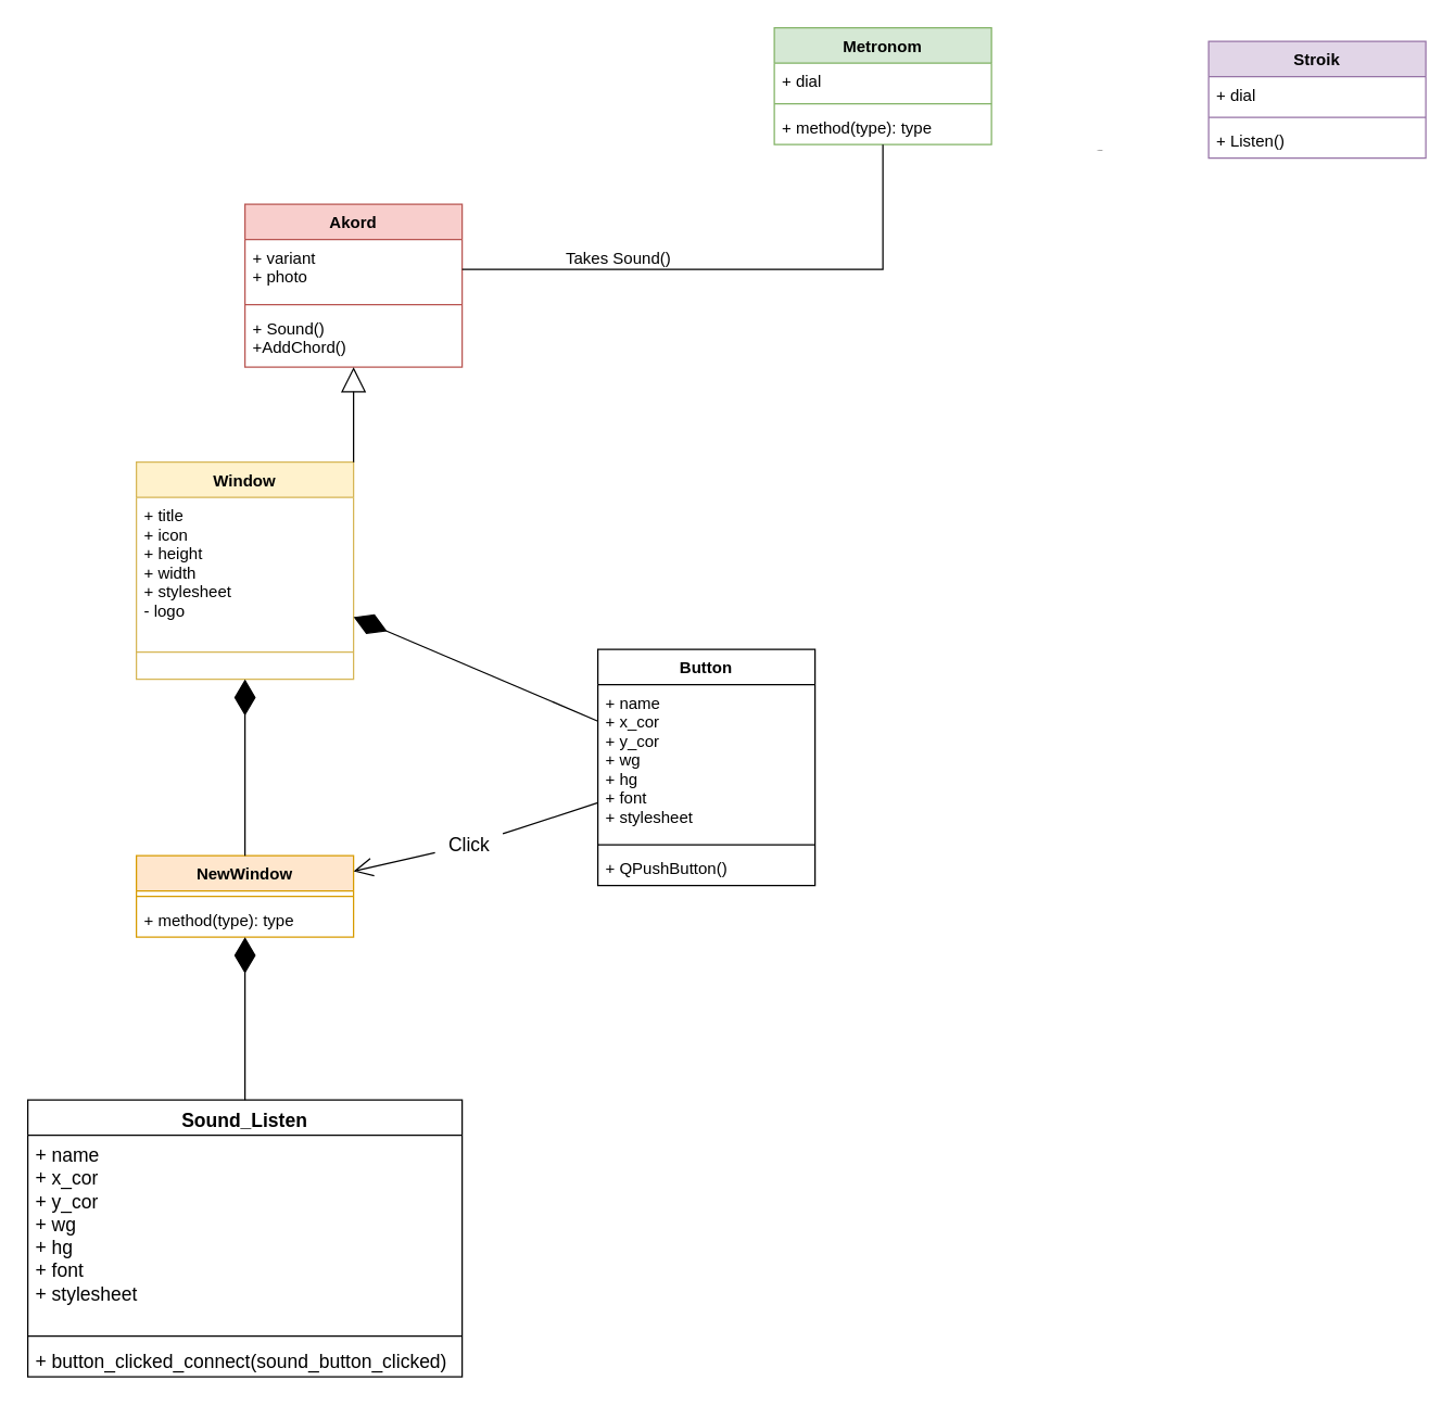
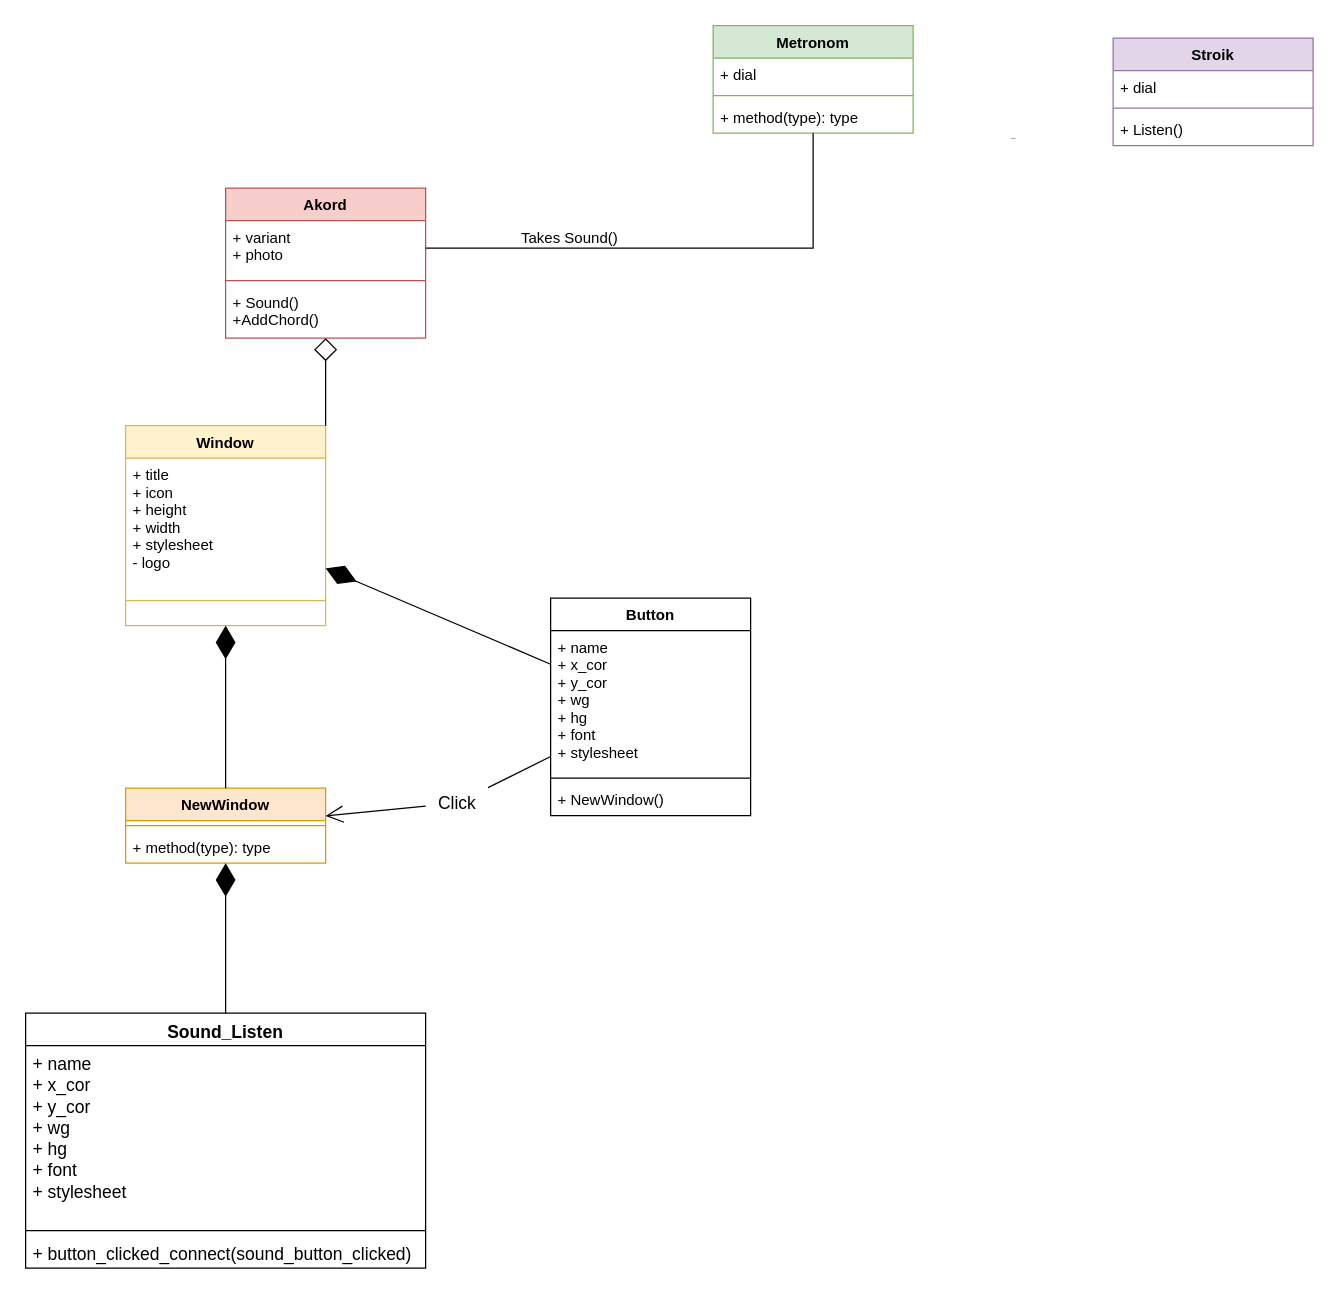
  <mxCell id="0" />
  <mxCell id="1" parent="0" />
  <mxCell id="2" value="Akord" style="swimlane;fontStyle=1;align=center;verticalAlign=top;childLayout=stackLayout;horizontal=1;startSize=26;horizontalStack=0;resizeParent=1;resizeParentMax=0;resizeLast=0;collapsible=1;marginBottom=0;fillColor=#f8cecc;strokeColor=#b85450;" parent="1" vertex="1"><mxGeometry x="180" y="150" width="160" height="120" as="geometry" /></mxCell>
  <mxCell id="3" value="+ variant&#10;+ photo" style="text;strokeColor=none;fillColor=none;align=left;verticalAlign=top;spacingLeft=4;spacingRight=4;overflow=hidden;rotatable=0;points=[[0,0.5],[1,0.5]];portConstraint=eastwest;" parent="2" vertex="1"><mxGeometry y="26" width="160" height="44" as="geometry" /></mxCell>
  <mxCell id="4" value="" style="line;strokeWidth=1;fillColor=none;align=left;verticalAlign=middle;spacingTop=-1;spacingLeft=3;spacingRight=3;rotatable=0;labelPosition=right;points=[];portConstraint=eastwest;strokeColor=inherit;" parent="2" vertex="1"><mxGeometry y="70" width="160" height="8" as="geometry" /></mxCell>
  <mxCell id="5" value="+ Sound()&#10;+AddChord()" style="text;strokeColor=none;fillColor=none;align=left;verticalAlign=top;spacingLeft=4;spacingRight=4;overflow=hidden;rotatable=0;points=[[0,0.5],[1,0.5]];portConstraint=eastwest;" parent="2" vertex="1"><mxGeometry y="78" width="160" height="42" as="geometry" /></mxCell>
  <mxCell id="6" value="Metronom" style="swimlane;fontStyle=1;align=center;verticalAlign=top;childLayout=stackLayout;horizontal=1;startSize=26;horizontalStack=0;resizeParent=1;resizeParentMax=0;resizeLast=0;collapsible=1;marginBottom=0;fillColor=#d5e8d4;strokeColor=#82b366;" parent="1" vertex="1"><mxGeometry x="570" y="20" width="160" height="86" as="geometry" /></mxCell>
  <mxCell id="7" value="+ dial" style="text;strokeColor=none;fillColor=none;align=left;verticalAlign=top;spacingLeft=4;spacingRight=4;overflow=hidden;rotatable=0;points=[[0,0.5],[1,0.5]];portConstraint=eastwest;" parent="6" vertex="1"><mxGeometry y="26" width="160" height="26" as="geometry" /></mxCell>
  <mxCell id="8" value="" style="line;strokeWidth=1;fillColor=none;align=left;verticalAlign=middle;spacingTop=-1;spacingLeft=3;spacingRight=3;rotatable=0;labelPosition=right;points=[];portConstraint=eastwest;strokeColor=inherit;" parent="6" vertex="1"><mxGeometry y="52" width="160" height="8" as="geometry" /></mxCell>
  <mxCell id="9" value="+ method(type): type" style="text;strokeColor=none;fillColor=none;align=left;verticalAlign=top;spacingLeft=4;spacingRight=4;overflow=hidden;rotatable=0;points=[[0,0.5],[1,0.5]];portConstraint=eastwest;" parent="6" vertex="1"><mxGeometry y="60" width="160" height="26" as="geometry" /></mxCell>
  <mxCell id="10" value="" style="endArrow=none;html=1;edgeStyle=orthogonalEdgeStyle;rounded=0;exitX=1;exitY=0.5;exitDx=0;exitDy=0;" parent="1" source="3" target="6" edge="1"><mxGeometry relative="1" as="geometry"><mxPoint x="190" y="62.29" as="sourcePoint" /><mxPoint x="350" y="62.29" as="targetPoint" /></mxGeometry></mxCell>
  <mxCell id="11" value="Takes Sound()" style="text;html=1;align=center;verticalAlign=middle;resizable=0;points=[];autosize=1;strokeColor=none;fillColor=none;" parent="1" vertex="1"><mxGeometry x="405" y="175" width="100" height="30" as="geometry" /></mxCell>
  <mxCell id="12" value="Stroik" style="swimlane;fontStyle=1;align=center;verticalAlign=top;childLayout=stackLayout;horizontal=1;startSize=26;horizontalStack=0;resizeParent=1;resizeParentMax=0;resizeLast=0;collapsible=1;marginBottom=0;fillColor=#e1d5e7;strokeColor=#9673a6;" parent="1" vertex="1"><mxGeometry x="890" y="30" width="160" height="86" as="geometry" /></mxCell>
  <mxCell id="13" value="+ dial" style="text;strokeColor=none;fillColor=none;align=left;verticalAlign=top;spacingLeft=4;spacingRight=4;overflow=hidden;rotatable=0;points=[[0,0.5],[1,0.5]];portConstraint=eastwest;" parent="12" vertex="1"><mxGeometry y="26" width="160" height="26" as="geometry" /></mxCell>
  <mxCell id="14" value="" style="line;strokeWidth=1;fillColor=none;align=left;verticalAlign=middle;spacingTop=-1;spacingLeft=3;spacingRight=3;rotatable=0;labelPosition=right;points=[];portConstraint=eastwest;strokeColor=inherit;" parent="12" vertex="1"><mxGeometry y="52" width="160" height="8" as="geometry" /></mxCell>
  <mxCell id="15" value="+ Listen()" style="text;strokeColor=none;fillColor=none;align=left;verticalAlign=top;spacingLeft=4;spacingRight=4;overflow=hidden;rotatable=0;points=[[0,0.5],[1,0.5]];portConstraint=eastwest;" parent="12" vertex="1"><mxGeometry y="60" width="160" height="26" as="geometry" /></mxCell>
  <mxCell id="16" value="Window" style="swimlane;fontStyle=1;align=center;verticalAlign=top;childLayout=stackLayout;horizontal=1;startSize=26;horizontalStack=0;resizeParent=1;resizeParentMax=0;resizeLast=0;collapsible=1;marginBottom=0;fillColor=#fff2cc;strokeColor=#d6b656;" vertex="1" parent="1"><mxGeometry x="100" y="340" width="160" height="160" as="geometry" /></mxCell>
  <mxCell id="17" value="+ title&#10;+ icon&#10;+ height&#10;+ width&#10;+ stylesheet&#10;- logo" style="text;strokeColor=none;fillColor=none;align=left;verticalAlign=top;spacingLeft=4;spacingRight=4;overflow=hidden;rotatable=0;points=[[0,0.5],[1,0.5]];portConstraint=eastwest;" vertex="1" parent="16"><mxGeometry y="26" width="160" height="94" as="geometry" /></mxCell>
  <mxCell id="18" value="" style="line;strokeWidth=1;fillColor=none;align=left;verticalAlign=middle;spacingTop=-1;spacingLeft=3;spacingRight=3;rotatable=0;labelPosition=right;points=[];portConstraint=eastwest;strokeColor=inherit;" vertex="1" parent="16"><mxGeometry y="120" width="160" height="40" as="geometry" /></mxCell>
  <mxCell id="19" value="NewWindow" style="swimlane;fontStyle=1;align=center;verticalAlign=top;childLayout=stackLayout;horizontal=1;startSize=26;horizontalStack=0;resizeParent=1;resizeParentMax=0;resizeLast=0;collapsible=1;marginBottom=0;fillColor=#ffe6cc;strokeColor=#d79b00;" vertex="1" parent="1"><mxGeometry x="100" y="630" width="160" height="60" as="geometry" /></mxCell>
  <mxCell id="20" value="" style="line;strokeWidth=1;fillColor=none;align=left;verticalAlign=middle;spacingTop=-1;spacingLeft=3;spacingRight=3;rotatable=0;labelPosition=right;points=[];portConstraint=eastwest;strokeColor=inherit;" vertex="1" parent="19"><mxGeometry y="26" width="160" height="8" as="geometry" /></mxCell>
  <mxCell id="21" value="+ method(type): type" style="text;strokeColor=none;fillColor=none;align=left;verticalAlign=top;spacingLeft=4;spacingRight=4;overflow=hidden;rotatable=0;points=[[0,0.5],[1,0.5]];portConstraint=eastwest;" vertex="1" parent="19"><mxGeometry y="34" width="160" height="26" as="geometry" /></mxCell>
  <mxCell id="22" value="Button" style="swimlane;fontStyle=1;align=center;verticalAlign=top;childLayout=stackLayout;horizontal=1;startSize=26;horizontalStack=0;resizeParent=1;resizeParentMax=0;resizeLast=0;collapsible=1;marginBottom=0;" vertex="1" parent="1"><mxGeometry x="440" y="478" width="160" height="174" as="geometry" /></mxCell>
  <mxCell id="23" value="+ name&#10;+ x_cor&#10;+ y_cor&#10;+ wg&#10;+ hg&#10;+ font&#10;+ stylesheet" style="text;strokeColor=none;fillColor=none;align=left;verticalAlign=top;spacingLeft=4;spacingRight=4;overflow=hidden;rotatable=0;points=[[0,0.5],[1,0.5]];portConstraint=eastwest;" vertex="1" parent="22"><mxGeometry y="26" width="160" height="114" as="geometry" /></mxCell>
  <mxCell id="24" value="" style="line;strokeWidth=1;fillColor=none;align=left;verticalAlign=middle;spacingTop=-1;spacingLeft=3;spacingRight=3;rotatable=0;labelPosition=right;points=[];portConstraint=eastwest;strokeColor=inherit;" vertex="1" parent="22"><mxGeometry y="140" width="160" height="8" as="geometry" /></mxCell>
- <mxCell id="25" value="+ QPushButton()" style="text;strokeColor=none;fillColor=none;align=left;verticalAlign=top;spacingLeft=4;spacingRight=4;overflow=hidden;rotatable=0;points=[[0,0.5],[1,0.5]];portConstraint=eastwest;" vertex="1" parent="22"><mxGeometry y="148" width="160" height="26" as="geometry" /></mxCell>
- <mxCell id="26" value="Extends" style="endArrow=block;endSize=16;endFill=0;html=1;rounded=0;exitX=1;exitY=0;exitDx=0;exitDy=0;fontSize=1;" edge="1" parent="1" source="16" target="2"><mxGeometry x="1" y="-573" width="160" relative="1" as="geometry"><mxPoint x="140" y="330" as="sourcePoint" /><mxPoint x="300" y="330" as="targetPoint" /><mxPoint x="-23" y="-160" as="offset" /></mxGeometry></mxCell>
+ <mxCell id="25" value="+ NewWindow()" style="text;strokeColor=none;fillColor=none;align=left;verticalAlign=top;spacingLeft=4;spacingRight=4;overflow=hidden;rotatable=0;points=[[0,0.5],[1,0.5]];portConstraint=eastwest;" vertex="1" parent="22"><mxGeometry y="148" width="160" height="26" as="geometry" /></mxCell>
+ <mxCell id="26" value="Extends" style="endArrow=diamond;endSize=16;endFill=0;html=1;rounded=0;exitX=1;exitY=0;exitDx=0;exitDy=0;fontSize=1;" edge="1" parent="1" source="16" target="2"><mxGeometry x="1" y="-573" width="160" relative="1" as="geometry"><mxPoint x="140" y="330" as="sourcePoint" /><mxPoint x="300" y="330" as="targetPoint" /><mxPoint x="-23" y="-160" as="offset" /></mxGeometry></mxCell>
  <mxCell id="27" value="" style="endArrow=diamondThin;endFill=1;endSize=24;html=1;rounded=0;exitX=0.5;exitY=0;exitDx=0;exitDy=0;" edge="1" parent="1" source="19" target="16"><mxGeometry width="160" relative="1" as="geometry"><mxPoint x="140" y="330" as="sourcePoint" /><mxPoint x="300" y="330" as="targetPoint" /></mxGeometry></mxCell>
  <mxCell id="28" value="" style="endArrow=diamondThin;endFill=1;endSize=24;html=1;rounded=0;fontSize=1;" edge="1" parent="1" source="22" target="16"><mxGeometry width="160" relative="1" as="geometry"><mxPoint x="0" y="460" as="sourcePoint" /><mxPoint x="160" y="460" as="targetPoint" /></mxGeometry></mxCell>
  <mxCell id="29" value="" style="endArrow=open;endFill=1;endSize=12;html=1;rounded=0;fontSize=14;startArrow=none;" edge="1" parent="1" source="30" target="19"><mxGeometry width="160" relative="1" as="geometry"><mxPoint x="250" y="570" as="sourcePoint" /><mxPoint x="410" y="570" as="targetPoint" /></mxGeometry></mxCell>
- <mxCell id="30" value="Click" style="text;html=1;align=center;verticalAlign=middle;resizable=0;points=[];autosize=1;strokeColor=none;fillColor=none;fontSize=14;" vertex="1" parent="1"><mxGeometry x="320" y="607" width="50" height="30" as="geometry" /></mxCell>
+ <mxCell id="30" value="Click" style="text;html=1;align=center;verticalAlign=middle;resizable=0;points=[];autosize=1;strokeColor=none;fillColor=none;fontSize=14;" vertex="1" parent="1"><mxGeometry x="340" y="627" width="50" height="30" as="geometry" /></mxCell>
  <mxCell id="31" value="" style="endArrow=none;endFill=1;endSize=12;html=1;rounded=0;fontSize=14;" edge="1" parent="1" source="22" target="30"><mxGeometry width="160" relative="1" as="geometry"><mxPoint x="440" y="590.412" as="sourcePoint" /><mxPoint x="260" y="647.588" as="targetPoint" /></mxGeometry></mxCell>
  <mxCell id="32" value="Sound_Listen" style="swimlane;fontStyle=1;align=center;verticalAlign=top;childLayout=stackLayout;horizontal=1;startSize=26;horizontalStack=0;resizeParent=1;resizeParentMax=0;resizeLast=0;collapsible=1;marginBottom=0;fontSize=14;" vertex="1" parent="1"><mxGeometry x="20" y="810" width="320" height="204" as="geometry" /></mxCell>
  <mxCell id="33" value="+ name&#10;+ x_cor&#10;+ y_cor&#10;+ wg&#10;+ hg&#10;+ font&#10;+ stylesheet" style="text;strokeColor=none;fillColor=none;align=left;verticalAlign=top;spacingLeft=4;spacingRight=4;overflow=hidden;rotatable=0;points=[[0,0.5],[1,0.5]];portConstraint=eastwest;fontSize=14;" vertex="1" parent="32"><mxGeometry y="26" width="320" height="144" as="geometry" /></mxCell>
  <mxCell id="34" value="" style="line;strokeWidth=1;fillColor=none;align=left;verticalAlign=middle;spacingTop=-1;spacingLeft=3;spacingRight=3;rotatable=0;labelPosition=right;points=[];portConstraint=eastwest;strokeColor=inherit;fontSize=14;" vertex="1" parent="32"><mxGeometry y="170" width="320" height="8" as="geometry" /></mxCell>
  <mxCell id="35" value="+ button_clicked_connect(sound_button_clicked)" style="text;strokeColor=none;fillColor=none;align=left;verticalAlign=top;spacingLeft=4;spacingRight=4;overflow=hidden;rotatable=0;points=[[0,0.5],[1,0.5]];portConstraint=eastwest;fontSize=14;" vertex="1" parent="32"><mxGeometry y="178" width="320" height="26" as="geometry" /></mxCell>
  <mxCell id="36" value="" style="endArrow=diamondThin;endFill=1;endSize=24;html=1;rounded=0;fontSize=1;" edge="1" parent="1" source="32" target="19"><mxGeometry width="160" relative="1" as="geometry"><mxPoint x="590" y="460" as="sourcePoint" /><mxPoint x="750" y="460" as="targetPoint" /></mxGeometry></mxCell>
